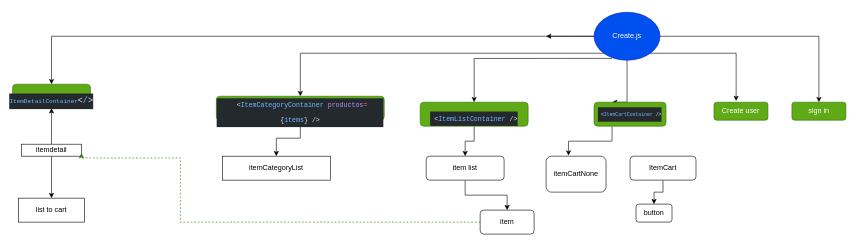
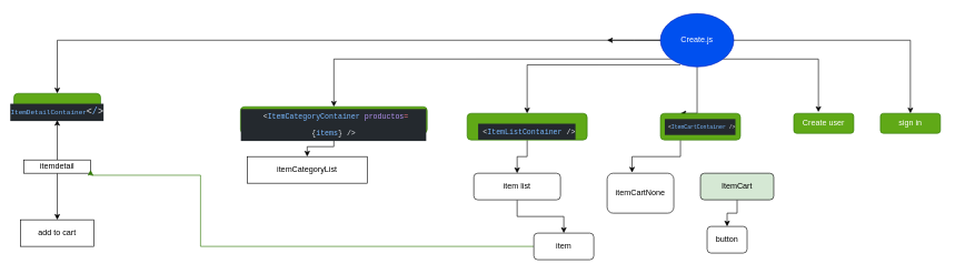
  <mxCell id="0" />
  <mxCell id="1" parent="0" />
  <mxCell id="2" style="edgeStyle=orthogonalEdgeStyle;rounded=0;orthogonalLoop=1;jettySize=auto;html=1;entryX=0.5;entryY=0;entryDx=0;entryDy=0;" parent="1" source="9" target="10" edge="1"><mxGeometry relative="1" as="geometry" /></mxCell>
  <mxCell id="3" value="" style="edgeStyle=orthogonalEdgeStyle;rounded=0;orthogonalLoop=1;jettySize=auto;html=1;" parent="1" source="9" edge="1"><mxGeometry relative="1" as="geometry"><mxPoint x="910" y="60" as="targetPoint" /></mxGeometry></mxCell>
  <mxCell id="4" value="" style="edgeStyle=orthogonalEdgeStyle;rounded=0;orthogonalLoop=1;jettySize=auto;html=1;entryX=0.25;entryY=0;entryDx=0;entryDy=0;" parent="1" source="9" target="16" edge="1"><mxGeometry relative="1" as="geometry"><Array as="points"><mxPoint x="1045" y="170" /></Array></mxGeometry></mxCell>
  <mxCell id="5" style="edgeStyle=orthogonalEdgeStyle;rounded=0;orthogonalLoop=1;jettySize=auto;html=1;exitX=1;exitY=0;exitDx=0;exitDy=0;" parent="1" source="9" target="12" edge="1"><mxGeometry relative="1" as="geometry" /></mxCell>
  <mxCell id="6" style="edgeStyle=orthogonalEdgeStyle;rounded=0;orthogonalLoop=1;jettySize=auto;html=1;exitX=0.727;exitY=0.038;exitDx=0;exitDy=0;entryX=0.5;entryY=0;entryDx=0;entryDy=0;exitPerimeter=0;" parent="1" source="9" target="14" edge="1"><mxGeometry relative="1" as="geometry" /></mxCell>
  <mxCell id="7" style="edgeStyle=orthogonalEdgeStyle;rounded=0;orthogonalLoop=1;jettySize=auto;html=1;exitX=0;exitY=0;exitDx=0;exitDy=0;entryX=0.411;entryY=-0.067;entryDx=0;entryDy=0;entryPerimeter=0;" parent="1" source="9" target="17" edge="1"><mxGeometry relative="1" as="geometry" /></mxCell>
  <mxCell id="8" style="edgeStyle=orthogonalEdgeStyle;rounded=0;orthogonalLoop=1;jettySize=auto;html=1;exitX=0;exitY=0.5;exitDx=0;exitDy=0;entryX=0.5;entryY=0;entryDx=0;entryDy=0;" parent="1" source="9" target="18" edge="1"><mxGeometry relative="1" as="geometry" /></mxCell>
  <mxCell id="9" value="Create.js" style="ellipse;whiteSpace=wrap;html=1;fillColor=#0050ef;strokeColor=#001DBC;fontColor=#ffffff;direction=west;" parent="1" vertex="1"><mxGeometry x="990" y="20" width="110" height="80" as="geometry" /></mxCell>
  <mxCell id="10" value="&lt;font style=&quot;font-size: 14px&quot;&gt;&lt;br&gt;&lt;/font&gt;&lt;div style=&quot;color: rgb(225 , 228 , 232) ; background-color: rgb(36 , 41 , 46) ; font-family: &amp;#34;consolas&amp;#34; , &amp;#34;courier new&amp;#34; , monospace ; font-weight: normal ; line-height: 24px&quot;&gt;&lt;div&gt;&lt;font&gt;&lt;span style=&quot;color: rgb(121 , 184 , 255)&quot;&gt;&lt;font style=&quot;font-size: 10px&quot;&gt;ItemDetailContainer&lt;/font&gt;&lt;/span&gt;&lt;span style=&quot;font-size: 14px ; color: rgb(225 , 228 , 232)&quot;&gt;&amp;lt;&lt;/span&gt;&lt;span style=&quot;font-size: 14px ; color: rgb(121 , 184 , 255)&quot;&gt;/&lt;/span&gt;&lt;span style=&quot;font-size: 14px ; color: rgb(225 , 228 , 232)&quot;&gt;&amp;gt;&lt;/span&gt;&lt;/font&gt;&lt;/div&gt;&lt;/div&gt;" style="rounded=1;whiteSpace=wrap;html=1;fillColor=#60a917;strokeColor=#2D7600;fontColor=#ffffff;" parent="1" vertex="1"><mxGeometry x="20" y="140" width="130" height="40" as="geometry" /></mxCell>
  <mxCell id="11" style="edgeStyle=orthogonalEdgeStyle;rounded=0;orthogonalLoop=1;jettySize=auto;html=1;exitX=0.5;exitY=1;exitDx=0;exitDy=0;entryX=0.5;entryY=0;entryDx=0;entryDy=0;" parent="1" source="12" target="23" edge="1"><mxGeometry relative="1" as="geometry" /></mxCell>
  <mxCell id="12" value="&lt;font style=&quot;font-size: 11px&quot;&gt;&lt;br&gt;&lt;br&gt;&lt;/font&gt;&lt;div style=&quot;color: rgb(225 , 228 , 232) ; background-color: rgb(36 , 41 , 46) ; font-family: &amp;#34;consolas&amp;#34; , &amp;#34;courier new&amp;#34; , monospace ; font-weight: normal ; line-height: 24px ; font-size: 11px&quot;&gt;&lt;div&gt;&lt;font style=&quot;font-size: 11px&quot;&gt;&lt;span style=&quot;color: #e1e4e8&quot;&gt;&amp;nbsp;&amp;lt;&lt;/span&gt;&lt;span style=&quot;color: #79b8ff&quot;&gt;ItemCategoryContainer&lt;/span&gt;&lt;span style=&quot;color: #e1e4e8&quot;&gt;&amp;nbsp;&lt;/span&gt;&lt;span style=&quot;color: #b392f0&quot;&gt;productos&lt;/span&gt;&lt;span style=&quot;color: #f97583&quot;&gt;=&lt;/span&gt;&lt;span style=&quot;color: #e1e4e8&quot;&gt;{&lt;/span&gt;&lt;span style=&quot;color: #79b8ff&quot;&gt;items&lt;/span&gt;&lt;span style=&quot;color: #e1e4e8&quot;&gt;}&amp;nbsp;&lt;/span&gt;&lt;span style=&quot;color: #e1e4e8&quot;&gt;/&amp;gt;&lt;/span&gt;&lt;/font&gt;&lt;/div&gt;&lt;/div&gt;&lt;font style=&quot;font-size: 11px&quot;&gt;&lt;br&gt;&lt;/font&gt;" style="rounded=1;whiteSpace=wrap;html=1;fillColor=#60a917;strokeColor=#2D7600;fontColor=#ffffff;" parent="1" vertex="1"><mxGeometry x="360" y="160" width="280" height="40" as="geometry" /></mxCell>
  <mxCell id="13" style="edgeStyle=orthogonalEdgeStyle;rounded=0;orthogonalLoop=1;jettySize=auto;html=1;exitX=0.5;exitY=1;exitDx=0;exitDy=0;" parent="1" source="14" target="25" edge="1"><mxGeometry relative="1" as="geometry" /></mxCell>
  <mxCell id="14" value="&lt;br&gt;&lt;br&gt;&lt;div style=&quot;color: rgb(225 , 228 , 232) ; background-color: rgb(36 , 41 , 46) ; font-family: &amp;#34;consolas&amp;#34; , &amp;#34;courier new&amp;#34; , monospace ; font-weight: normal ; line-height: 24px ; font-size: 11px&quot;&gt;&lt;div&gt;&lt;span style=&quot;color: #e1e4e8&quot;&gt;&amp;nbsp;&amp;lt;&lt;/span&gt;&lt;span style=&quot;color: #79b8ff&quot;&gt;ItemListContainer&lt;/span&gt;&lt;span style=&quot;color: #e1e4e8&quot;&gt;&amp;nbsp;&lt;/span&gt;&lt;span style=&quot;color: #e1e4e8&quot;&gt;/&amp;gt;&lt;/span&gt;&lt;/div&gt;&lt;/div&gt;&lt;br&gt;" style="rounded=1;whiteSpace=wrap;html=1;fillColor=#60a917;strokeColor=#2D7600;fontColor=#ffffff;" parent="1" vertex="1"><mxGeometry x="700" y="170" width="180" height="40" as="geometry" /></mxCell>
  <mxCell id="15" style="edgeStyle=orthogonalEdgeStyle;rounded=0;orthogonalLoop=1;jettySize=auto;html=1;exitX=0.25;exitY=1;exitDx=0;exitDy=0;entryX=0.374;entryY=-0.017;entryDx=0;entryDy=0;entryPerimeter=0;" parent="1" source="16" target="28" edge="1"><mxGeometry relative="1" as="geometry" /></mxCell>
  <mxCell id="16" value="&lt;div style=&quot;color: rgb(225 , 228 , 232) ; background-color: rgb(36 , 41 , 46) ; font-family: &amp;#34;consolas&amp;#34; , &amp;#34;courier new&amp;#34; , monospace ; line-height: 24px ; font-size: 8px&quot;&gt;&amp;nbsp;&amp;lt;&lt;span style=&quot;color: #79b8ff&quot;&gt;ItemCartContainer&lt;/span&gt;&amp;nbsp;/&amp;gt;&lt;/div&gt;" style="rounded=1;whiteSpace=wrap;html=1;fillColor=#60a917;strokeColor=#2D7600;fontColor=#ffffff;" parent="1" vertex="1"><mxGeometry x="990" y="170" width="120" height="40" as="geometry" /></mxCell>
  <mxCell id="17" value="Create user" style="rounded=1;whiteSpace=wrap;html=1;fillColor=#60a917;strokeColor=#2D7600;fontColor=#ffffff;" parent="1" vertex="1"><mxGeometry x="1190" y="170" width="90" height="30" as="geometry" /></mxCell>
  <mxCell id="18" value="sign in" style="rounded=1;whiteSpace=wrap;html=1;fillColor=#60a917;strokeColor=#2D7600;fontColor=#ffffff;" parent="1" vertex="1"><mxGeometry x="1320" y="170" width="90" height="30" as="geometry" /></mxCell>
  <mxCell id="19" style="edgeStyle=orthogonalEdgeStyle;rounded=0;orthogonalLoop=1;jettySize=auto;html=1;exitX=0.5;exitY=0;exitDx=0;exitDy=0;" parent="1" source="21" target="10" edge="1"><mxGeometry relative="1" as="geometry" /></mxCell>
  <mxCell id="20" style="edgeStyle=orthogonalEdgeStyle;rounded=0;orthogonalLoop=1;jettySize=auto;html=1;exitX=0.5;exitY=1;exitDx=0;exitDy=0;" parent="1" source="21" target="22" edge="1"><mxGeometry relative="1" as="geometry" /></mxCell>
  <mxCell id="21" value="itemdetail" style="rounded=0;whiteSpace=wrap;html=1;" parent="1" vertex="1"><mxGeometry x="35" y="240" width="100" height="20" as="geometry" /></mxCell>
- <mxCell id="22" value="list to cart&lt;br&gt;" style="rounded=0;whiteSpace=wrap;html=1;" parent="1" vertex="1"><mxGeometry x="30" y="330" width="110" height="40" as="geometry" /></mxCell>
- <mxCell id="23" value="itemCategoryList" style="rounded=0;whiteSpace=wrap;html=1;" parent="1" vertex="1"><mxGeometry x="370" y="260" width="180" height="40" as="geometry" /></mxCell>
+ <mxCell id="22" value="add to cart&lt;br&gt;" style="rounded=0;whiteSpace=wrap;html=1;" parent="1" vertex="1"><mxGeometry x="30" y="330" width="110" height="40" as="geometry" /></mxCell>
+ <mxCell id="23" value="itemCategoryList" style="rounded=0;whiteSpace=wrap;html=1;" parent="1" vertex="1"><mxGeometry x="370" y="235" width="180" height="40" as="geometry" /></mxCell>
  <mxCell id="24" style="edgeStyle=orthogonalEdgeStyle;rounded=0;orthogonalLoop=1;jettySize=auto;html=1;exitX=0.5;exitY=1;exitDx=0;exitDy=0;entryX=0.5;entryY=0;entryDx=0;entryDy=0;" parent="1" source="25" target="27" edge="1"><mxGeometry relative="1" as="geometry" /></mxCell>
  <mxCell id="25" value="item list" style="rounded=1;whiteSpace=wrap;html=1;" parent="1" vertex="1"><mxGeometry x="710" y="260" width="130" height="40" as="geometry" /></mxCell>
- <mxCell id="26" style="edgeStyle=orthogonalEdgeStyle;rounded=0;orthogonalLoop=1;jettySize=auto;html=1;exitX=0;exitY=0.5;exitDx=0;exitDy=0;entryX=1;entryY=0.75;entryDx=0;entryDy=0;fillColor=#60a917;strokeColor=#2D7600;fontFamily=Helvetica;dashed=1;" parent="1" source="27" target="21" edge="1"><mxGeometry relative="1" as="geometry"><mxPoint x="240" y="270" as="targetPoint" /><Array as="points"><mxPoint x="300" y="370" /><mxPoint x="300" y="263" /></Array></mxGeometry></mxCell>
+ <mxCell id="26" style="edgeStyle=orthogonalEdgeStyle;rounded=0;orthogonalLoop=1;jettySize=auto;html=1;exitX=0;exitY=0.5;exitDx=0;exitDy=0;entryX=1;entryY=0.75;entryDx=0;entryDy=0;fillColor=#60a917;strokeColor=#2D7600;fontFamily=Helvetica;" parent="1" source="27" target="21" edge="1"><mxGeometry relative="1" as="geometry"><mxPoint x="240" y="270" as="targetPoint" /><Array as="points"><mxPoint x="300" y="370" /><mxPoint x="300" y="263" /></Array></mxGeometry></mxCell>
  <mxCell id="27" value="item" style="rounded=1;whiteSpace=wrap;html=1;" parent="1" vertex="1"><mxGeometry x="800" y="350" width="90" height="40" as="geometry" /></mxCell>
  <mxCell id="28" value="itemCartNone" style="rounded=1;whiteSpace=wrap;html=1;" parent="1" vertex="1"><mxGeometry x="910" y="260" width="100" height="60" as="geometry" /></mxCell>
  <mxCell id="29" style="edgeStyle=orthogonalEdgeStyle;rounded=0;orthogonalLoop=1;jettySize=auto;html=1;exitX=0.5;exitY=1;exitDx=0;exitDy=0;entryX=0.5;entryY=0;entryDx=0;entryDy=0;" parent="1" source="30" target="31" edge="1"><mxGeometry relative="1" as="geometry" /></mxCell>
- <mxCell id="30" value="ItemCart" style="rounded=1;whiteSpace=wrap;html=1;" parent="1" vertex="1"><mxGeometry x="1050" y="260" width="110" height="40" as="geometry" /></mxCell>
- <mxCell id="31" value="button" style="rounded=1;whiteSpace=wrap;html=1;" parent="1" vertex="1"><mxGeometry x="1060" y="340" width="60" height="30" as="geometry" /></mxCell>
+ <mxCell id="30" value="ItemCart" style="rounded=1;whiteSpace=wrap;html=1;fillColor=#d5e8d4;" parent="1" vertex="1"><mxGeometry x="1050" y="260" width="110" height="40" as="geometry" /></mxCell>
+ <mxCell id="31" value="button" style="rounded=1;whiteSpace=wrap;html=1;" parent="1" vertex="1"><mxGeometry x="1060" y="340" width="60" height="40" as="geometry" /></mxCell>
